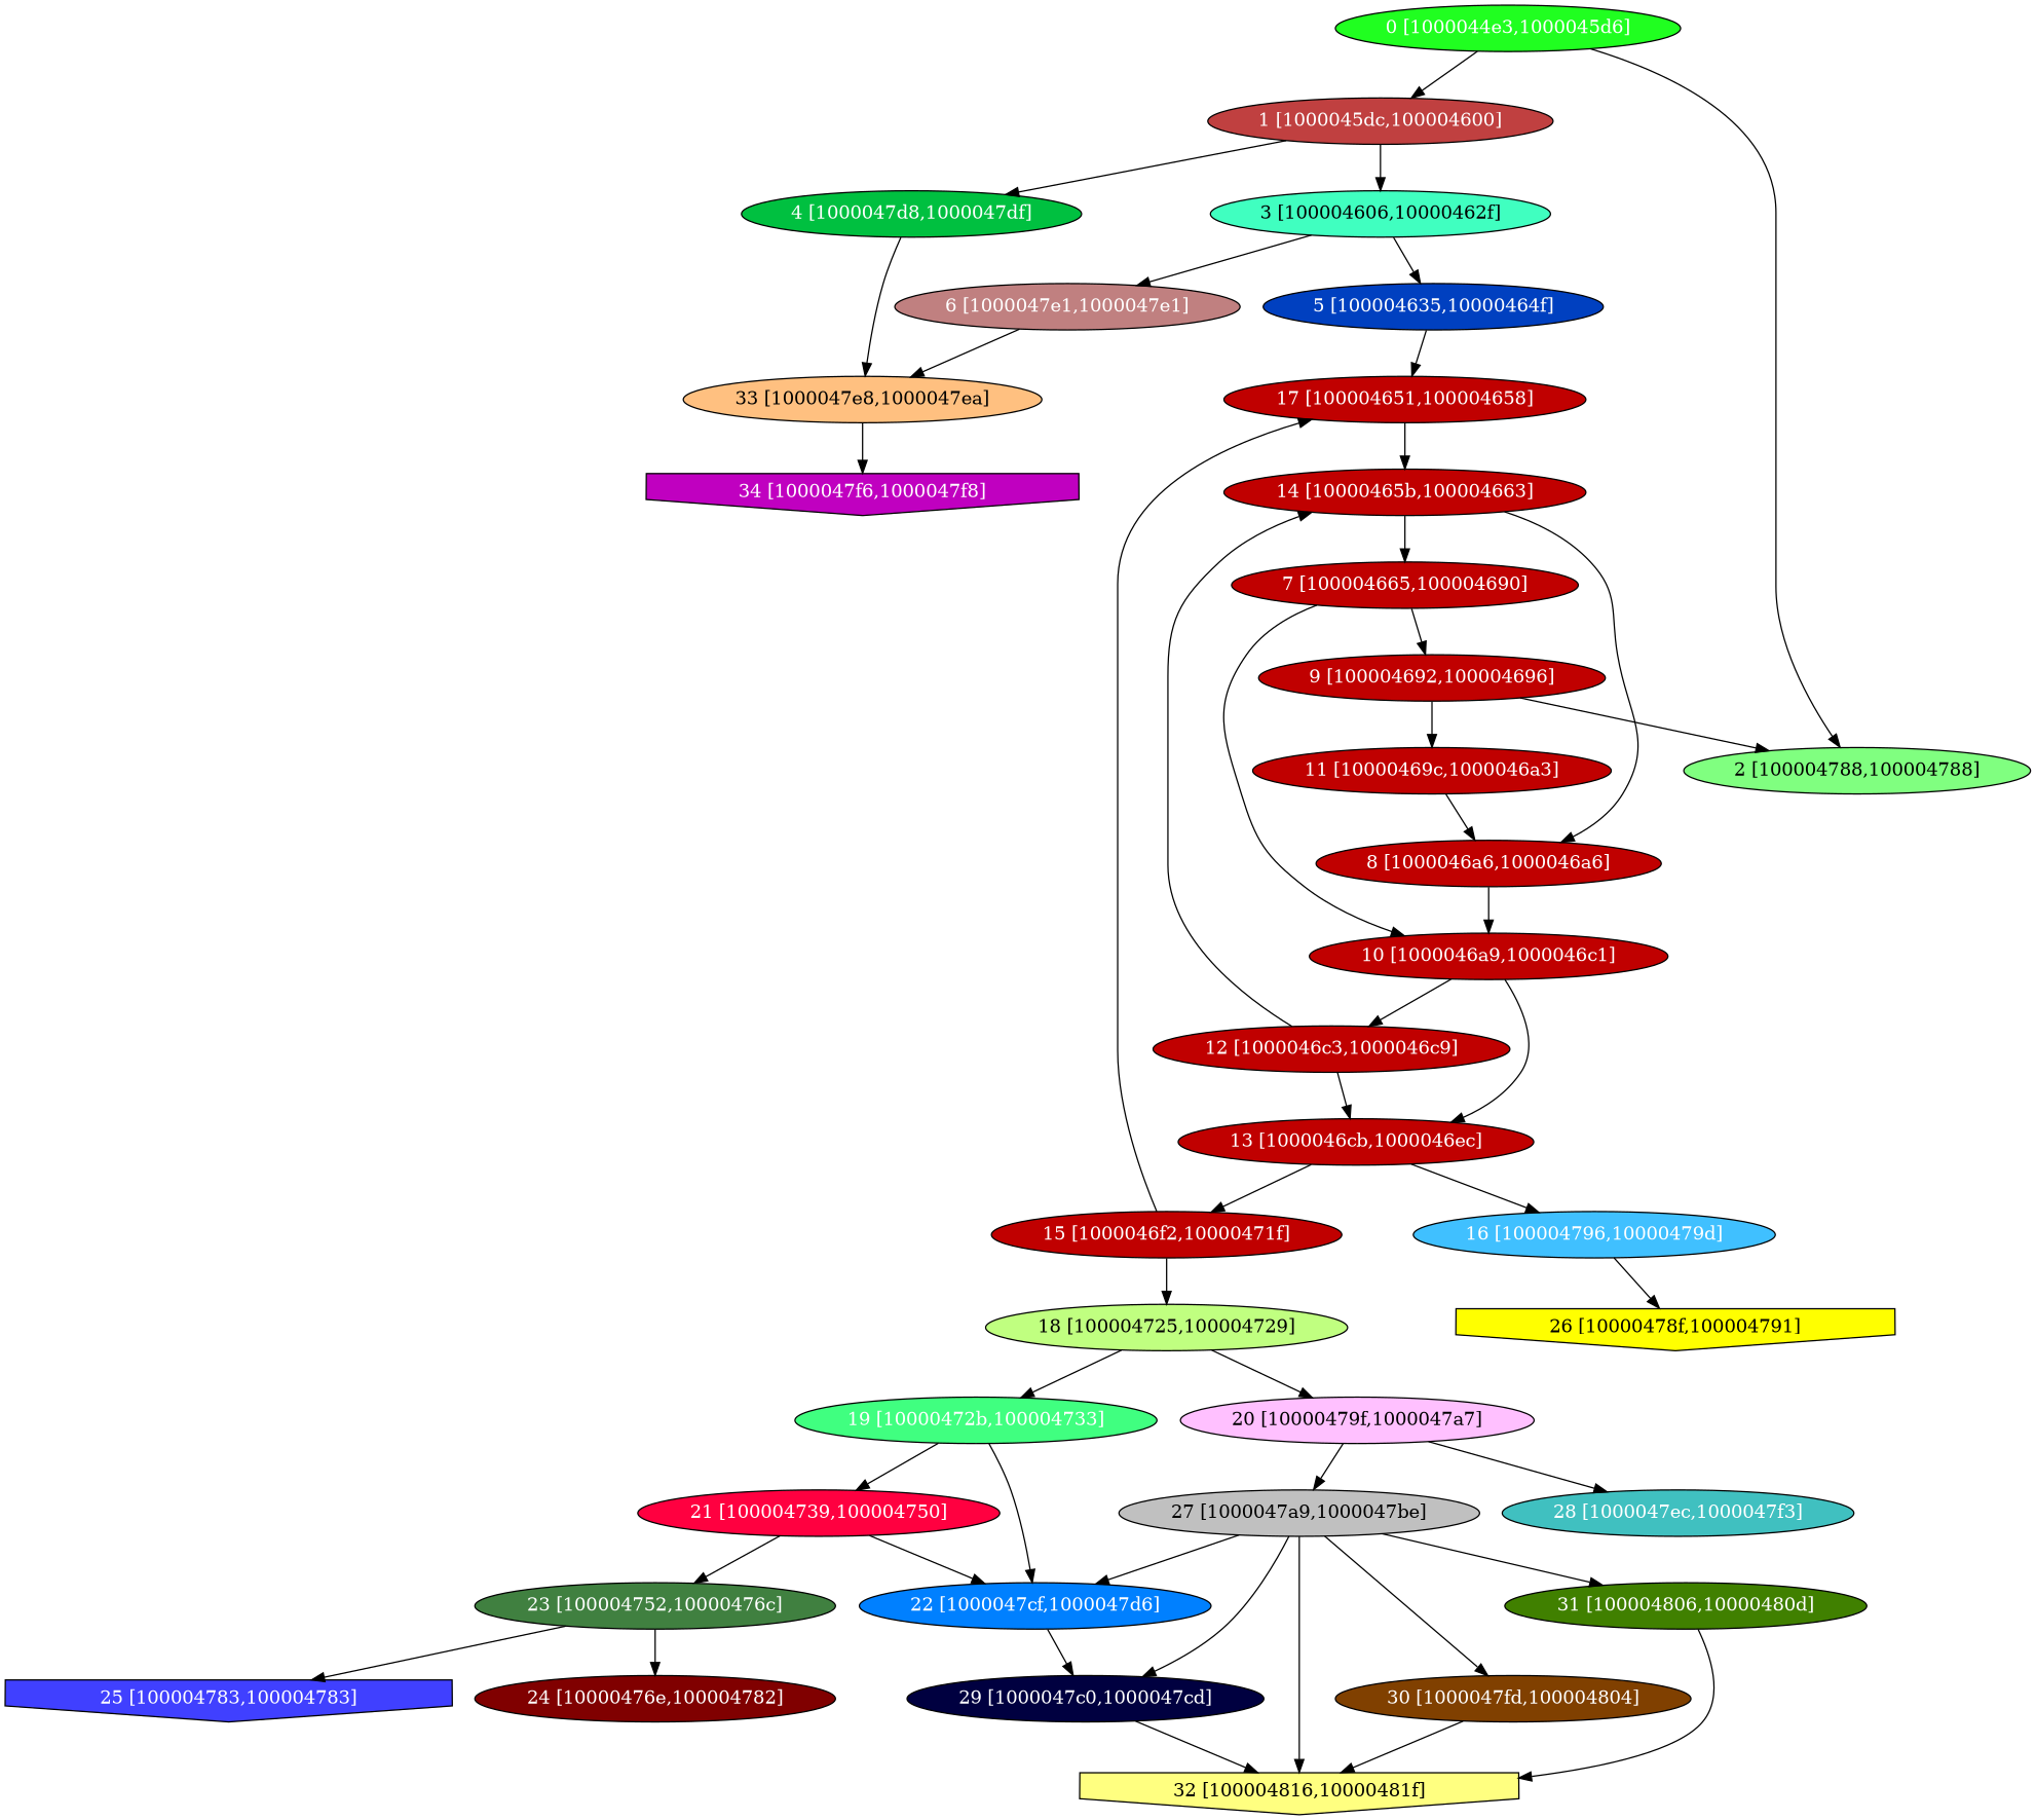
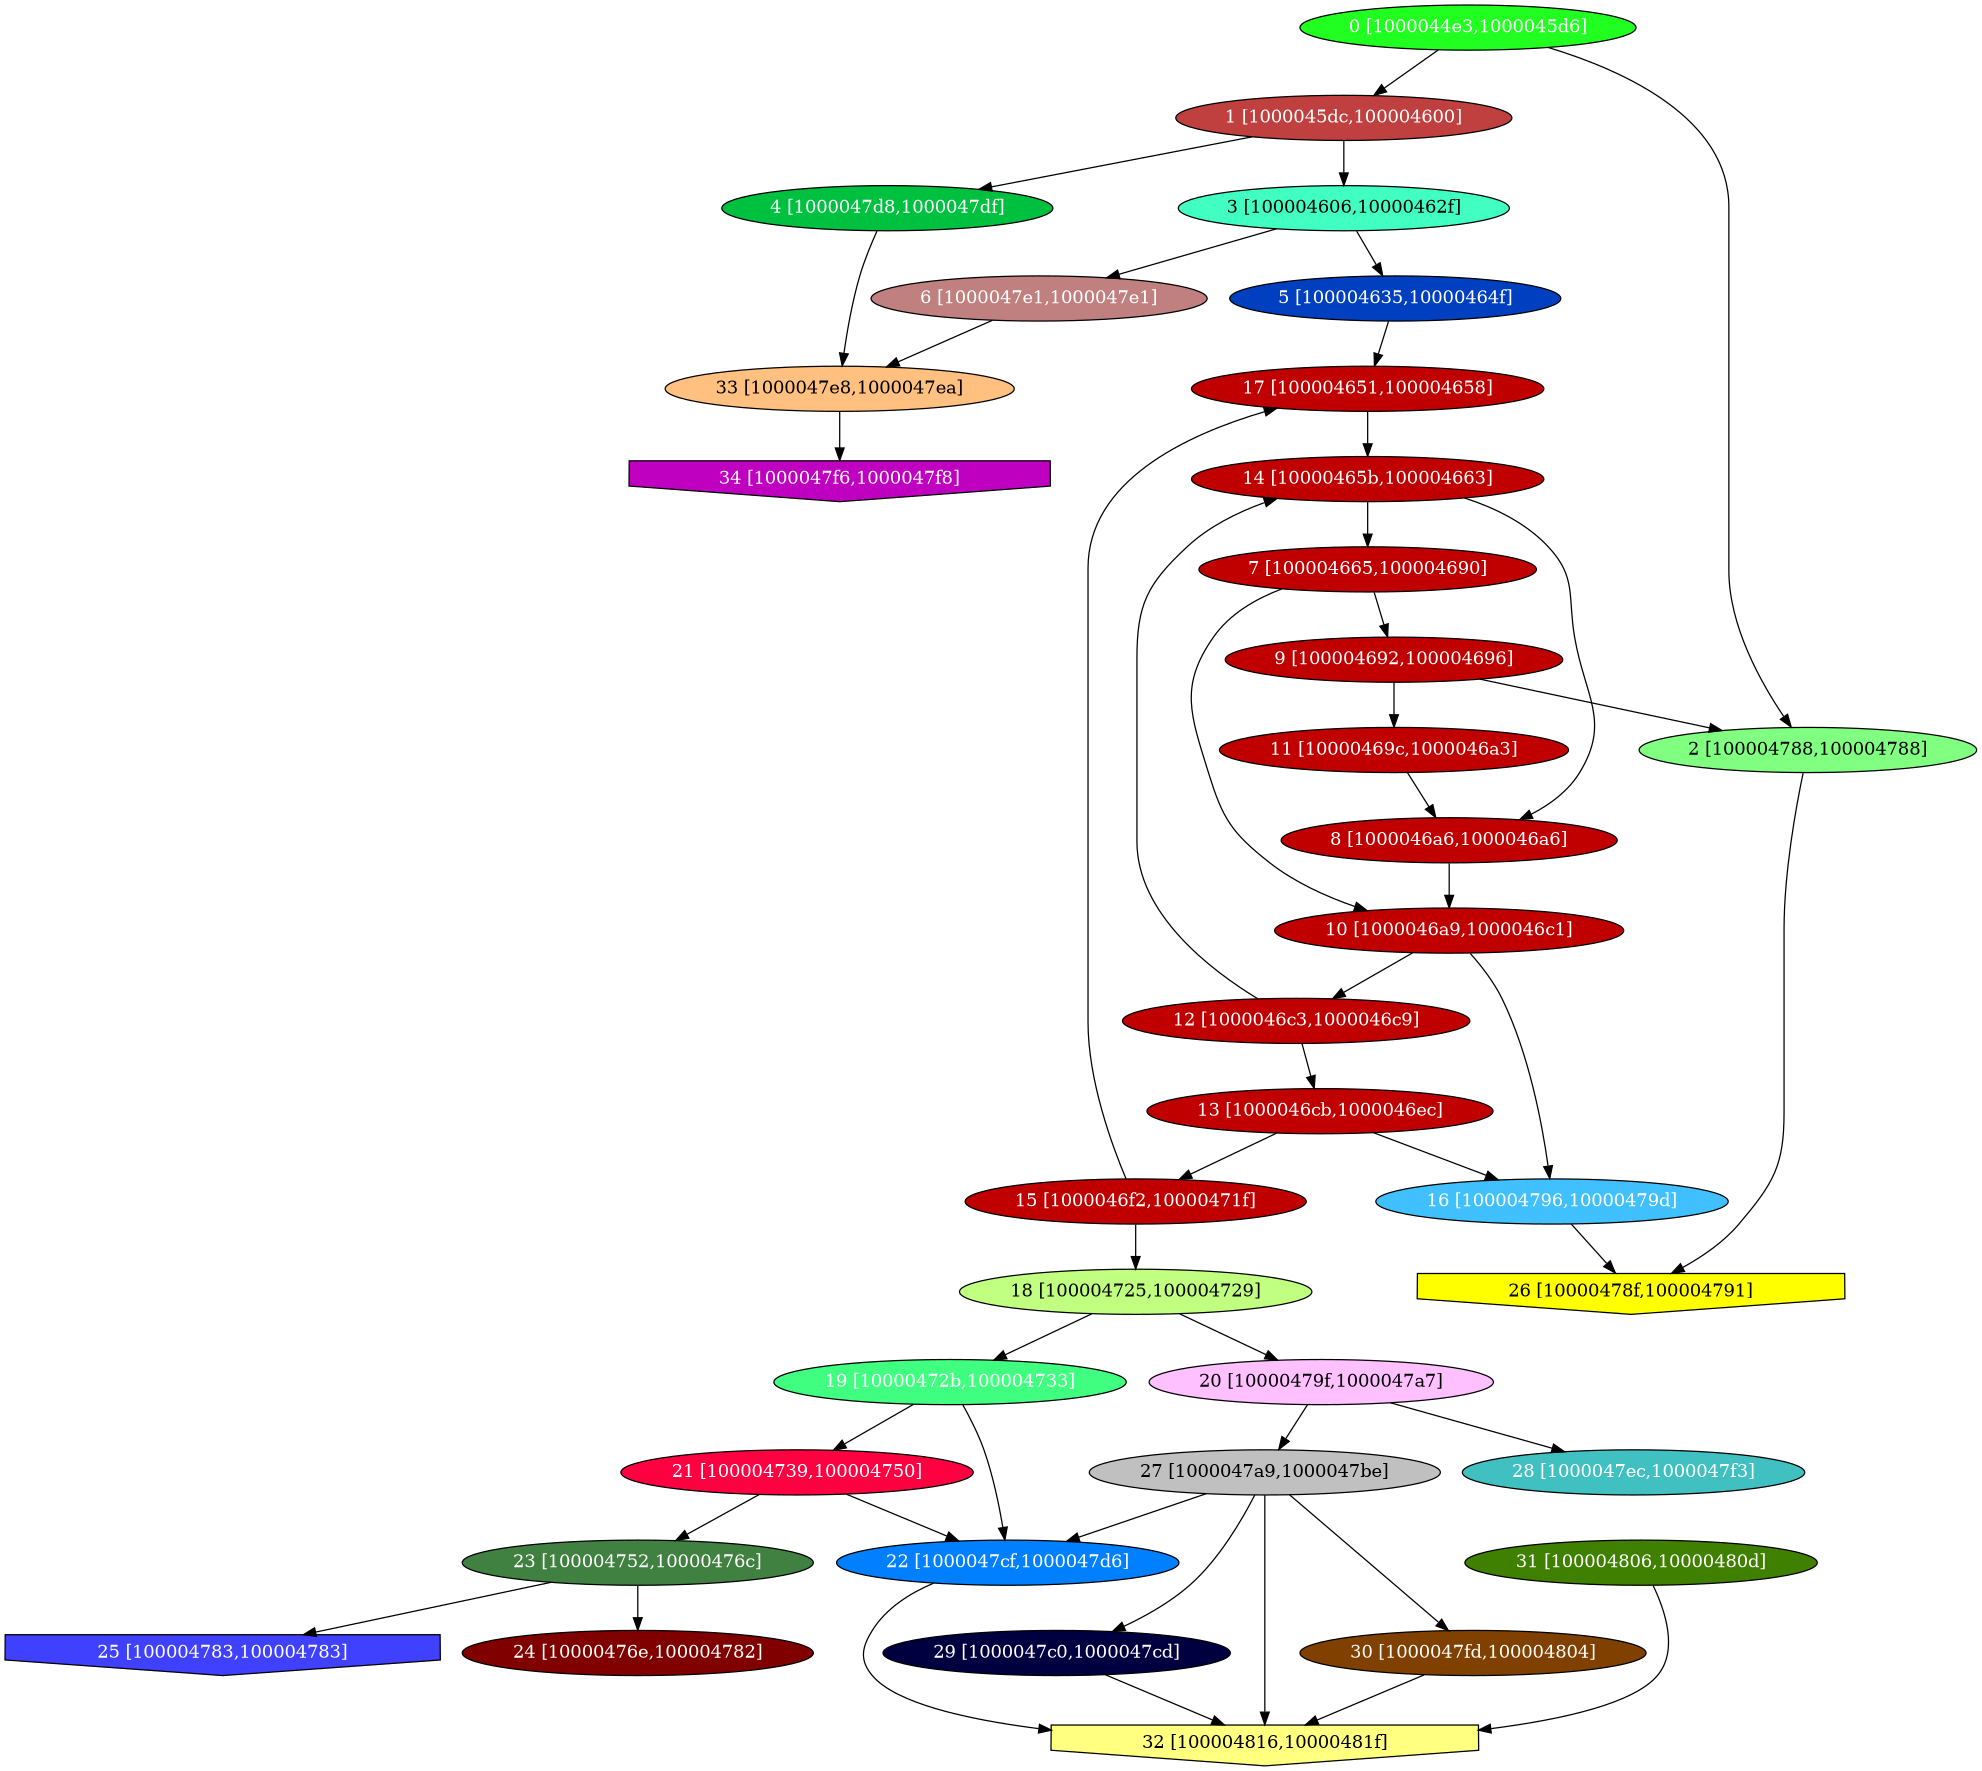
  digraph {
    node [fillcolor="#C00000" fontcolor="#ffffff" shape=oval style=filled]
    n1 [fillcolor="#20FF20" label="0 [1000044e3,1000045d6]"]
    n2 [fillcolor="#C04040" label="1 [1000045dc,100004600]"]
    n3 [fillcolor="#80FF80" fontcolor="#000000" label="2 [100004788,100004788]"]
    n4 [fillcolor="#40FFC0" fontcolor="#000000" label="3 [100004606,10000462f]"]
    n5 [fillcolor="#00C040" label="4 [1000047d8,1000047df]"]
    n6 [fillcolor="#FFFF00" fontcolor="#000000" label="26 [10000478f,100004791]" shape=invhouse]
    n7 [fillcolor="#0040C0" label="5 [100004635,10000464f]"]
    n8 [fillcolor="#C08080" label="6 [1000047e1,1000047e1]"]
    n9 [fillcolor="#FFC080" fontcolor="#000000" label="33 [1000047e8,1000047ea]"]
    n10 [label="17 [100004651,100004658]"]
    n11 [fillcolor="#C000C0" label="34 [1000047f6,1000047f8]" shape=invhouse]
    n12 [label="14 [10000465b,100004663]"]
    n13 [label="7 [100004665,100004690]"]
    n14 [label="9 [100004692,100004696]"]
    n15 [label="10 [1000046a9,1000046c1]"]
    n16 [label="11 [10000469c,1000046a3]"]
    n17 [label="12 [1000046c3,1000046c9]"]
    n18 [label="13 [1000046cb,1000046ec]"]
    n19 [label="8 [1000046a6,1000046a6]"]
    n20 [label="15 [1000046f2,10000471f]"]
    n21 [fillcolor="#40C0FF" label="16 [100004796,10000479d]"]
    n22 [fillcolor="#C0FF80" fontcolor="#000000" label="18 [100004725,100004729]"]
    n23 [fillcolor="#40FF80" label="19 [10000472b,100004733]"]
    n24 [fillcolor="#FFC0FF" fontcolor="#000000" label="20 [10000479f,1000047a7]"]
    n25 [fillcolor="#FF0040" label="21 [100004739,100004750]"]
    n26 [fillcolor="#0080FF" label="22 [1000047cf,1000047d6]"]
    n27 [fillcolor="#C0C0C0" fontcolor="#000000" label="27 [1000047a9,1000047be]"]
    n28 [fillcolor="#40C0C0" label="28 [1000047ec,1000047f3]"]
    n29 [fillcolor="#408040" label="23 [100004752,10000476c]"]
    n30 [fillcolor="#FFFF80" fontcolor="#000000" label="32 [100004816,10000481f]" shape=invhouse]
    n31 [fillcolor="#000040" label="29 [1000047c0,1000047cd]"]
    n32 [fillcolor="#804000" label="30 [1000047fd,100004804]"]
    n33 [fillcolor="#408000" label="31 [100004806,10000480d]"]
    n34 [fillcolor="#800000" label="24 [10000476e,100004782]"]
    n35 [fillcolor="#4040FF" label="25 [100004783,100004783]" shape=invhouse]
    n1 -> n2
    n1 -> n3
    n2 -> n4
    n2 -> n5
+   n3 -> n6
    n4 -> n7
    n4 -> n8
    n5 -> n9
    n7 -> n10
    n8 -> n9
    n9 -> n11
    n10 -> n12
    n12 -> n13
    n12 -> n19
    n13 -> n14
    n13 -> n15
    n14 -> n3
    n14 -> n16
    n15 -> n17
-   n15 -> n18
+   n15 -> n21
    n16 -> n19
    n17 -> n12
    n17 -> n18
    n18 -> n20
    n18 -> n21
    n19 -> n15
    n20 -> n10
    n20 -> n22
    n21 -> n6
    n22 -> n23
    n22 -> n24
    n23 -> n25
    n23 -> n26
    n24 -> n27
    n24 -> n28
    n25 -> n26
    n25 -> n29
-   n26 -> n31
+   n26 -> n30
    n27 -> n26
    n27 -> n30
    n27 -> n31
    n27 -> n32
-   n27 -> n33
    n29 -> n34
    n29 -> n35
    n31 -> n30
    n32 -> n30
    n33 -> n30
  }
